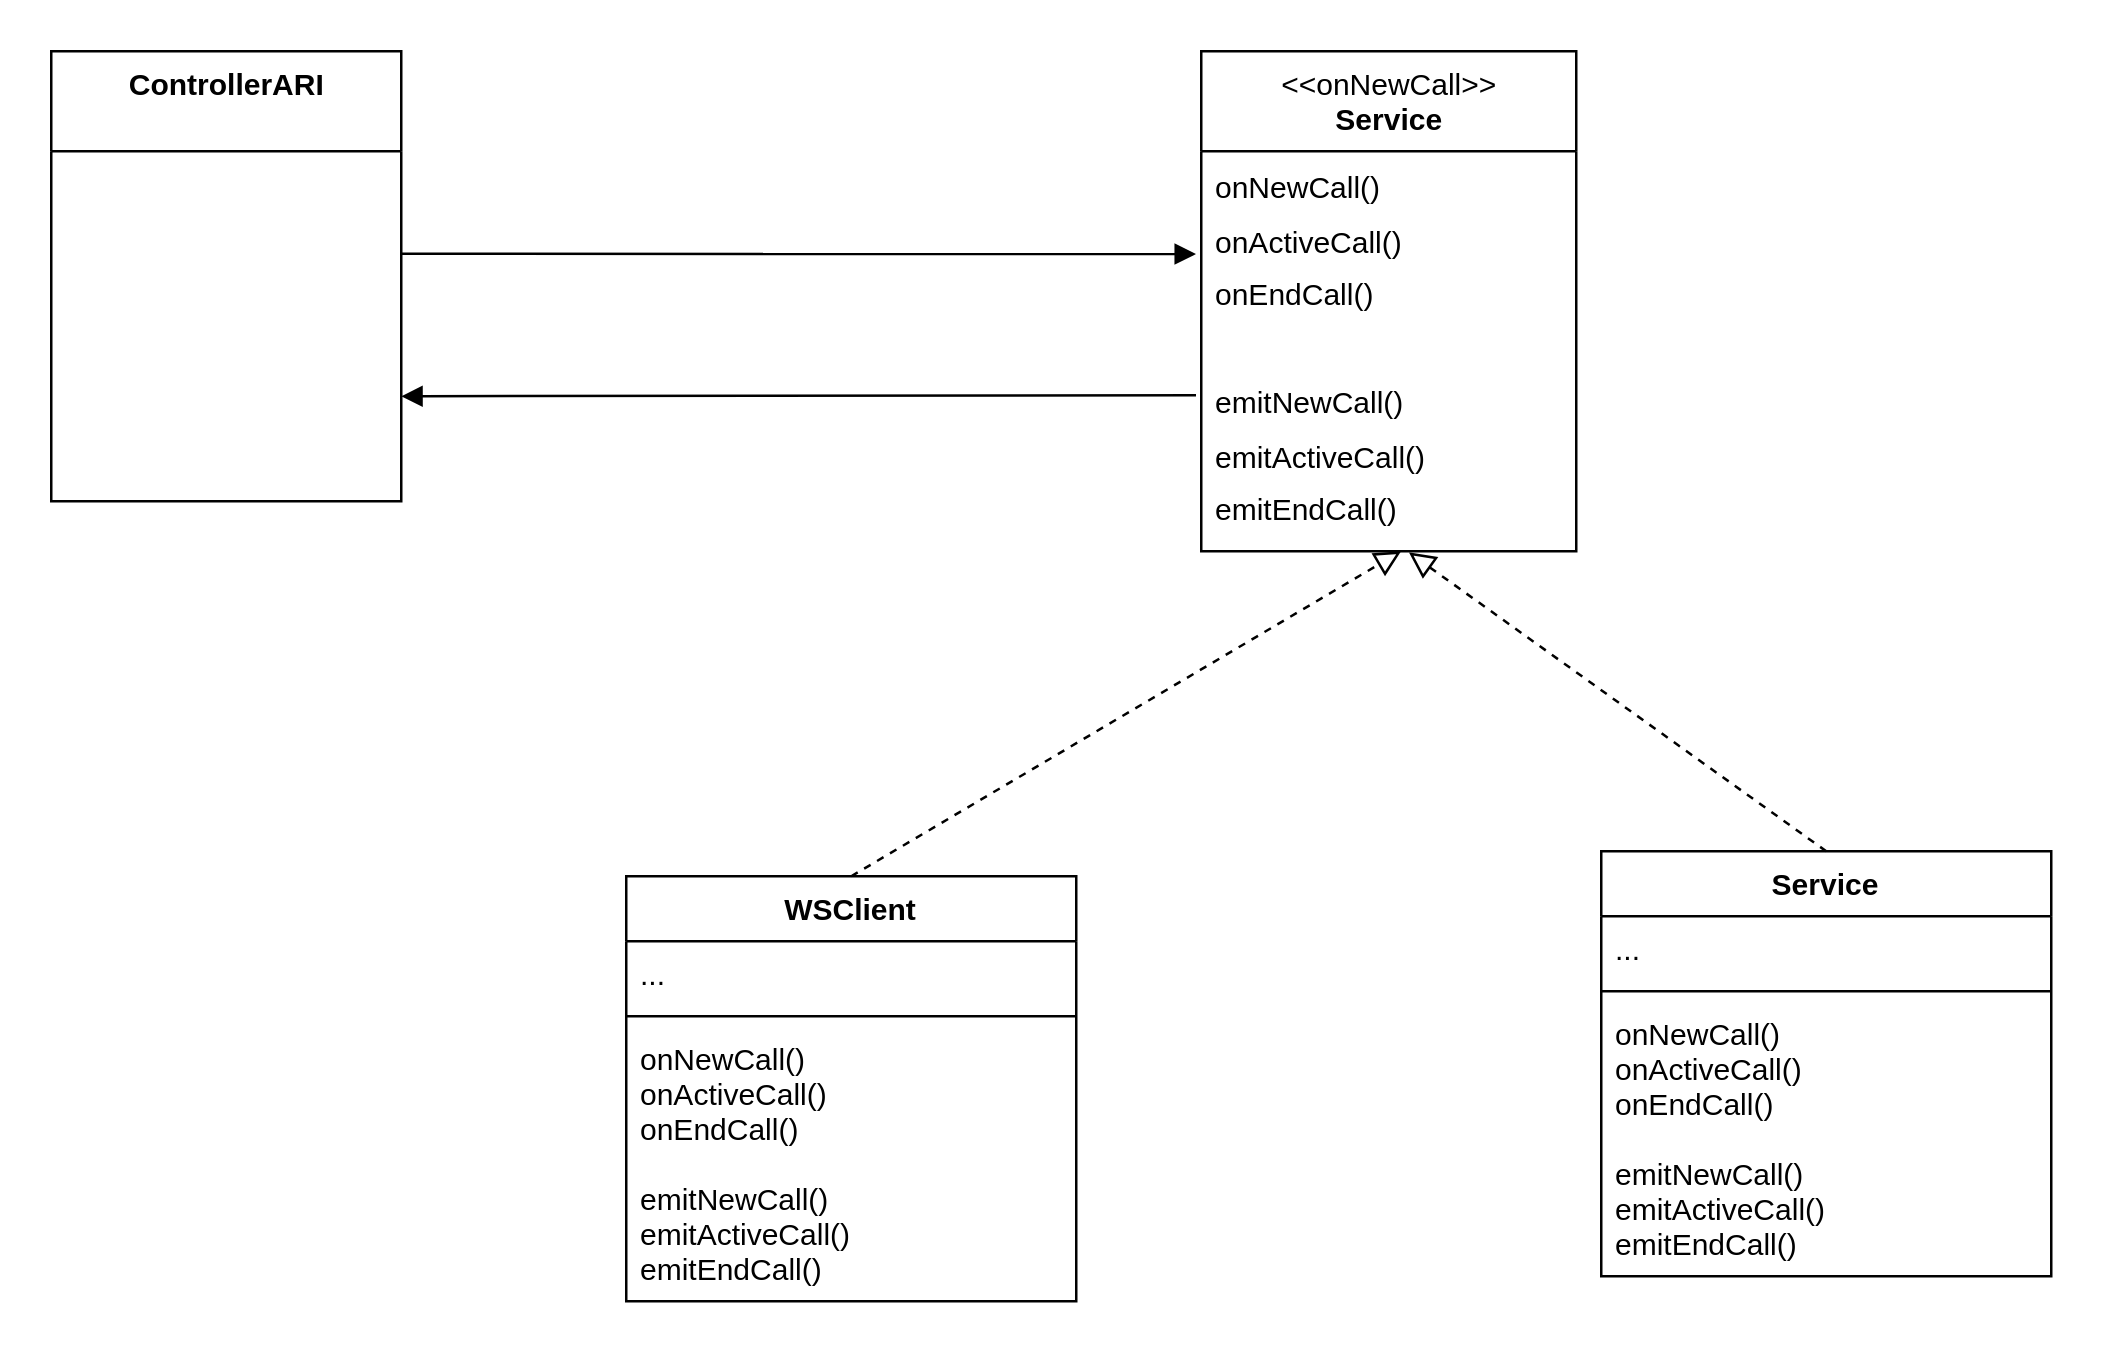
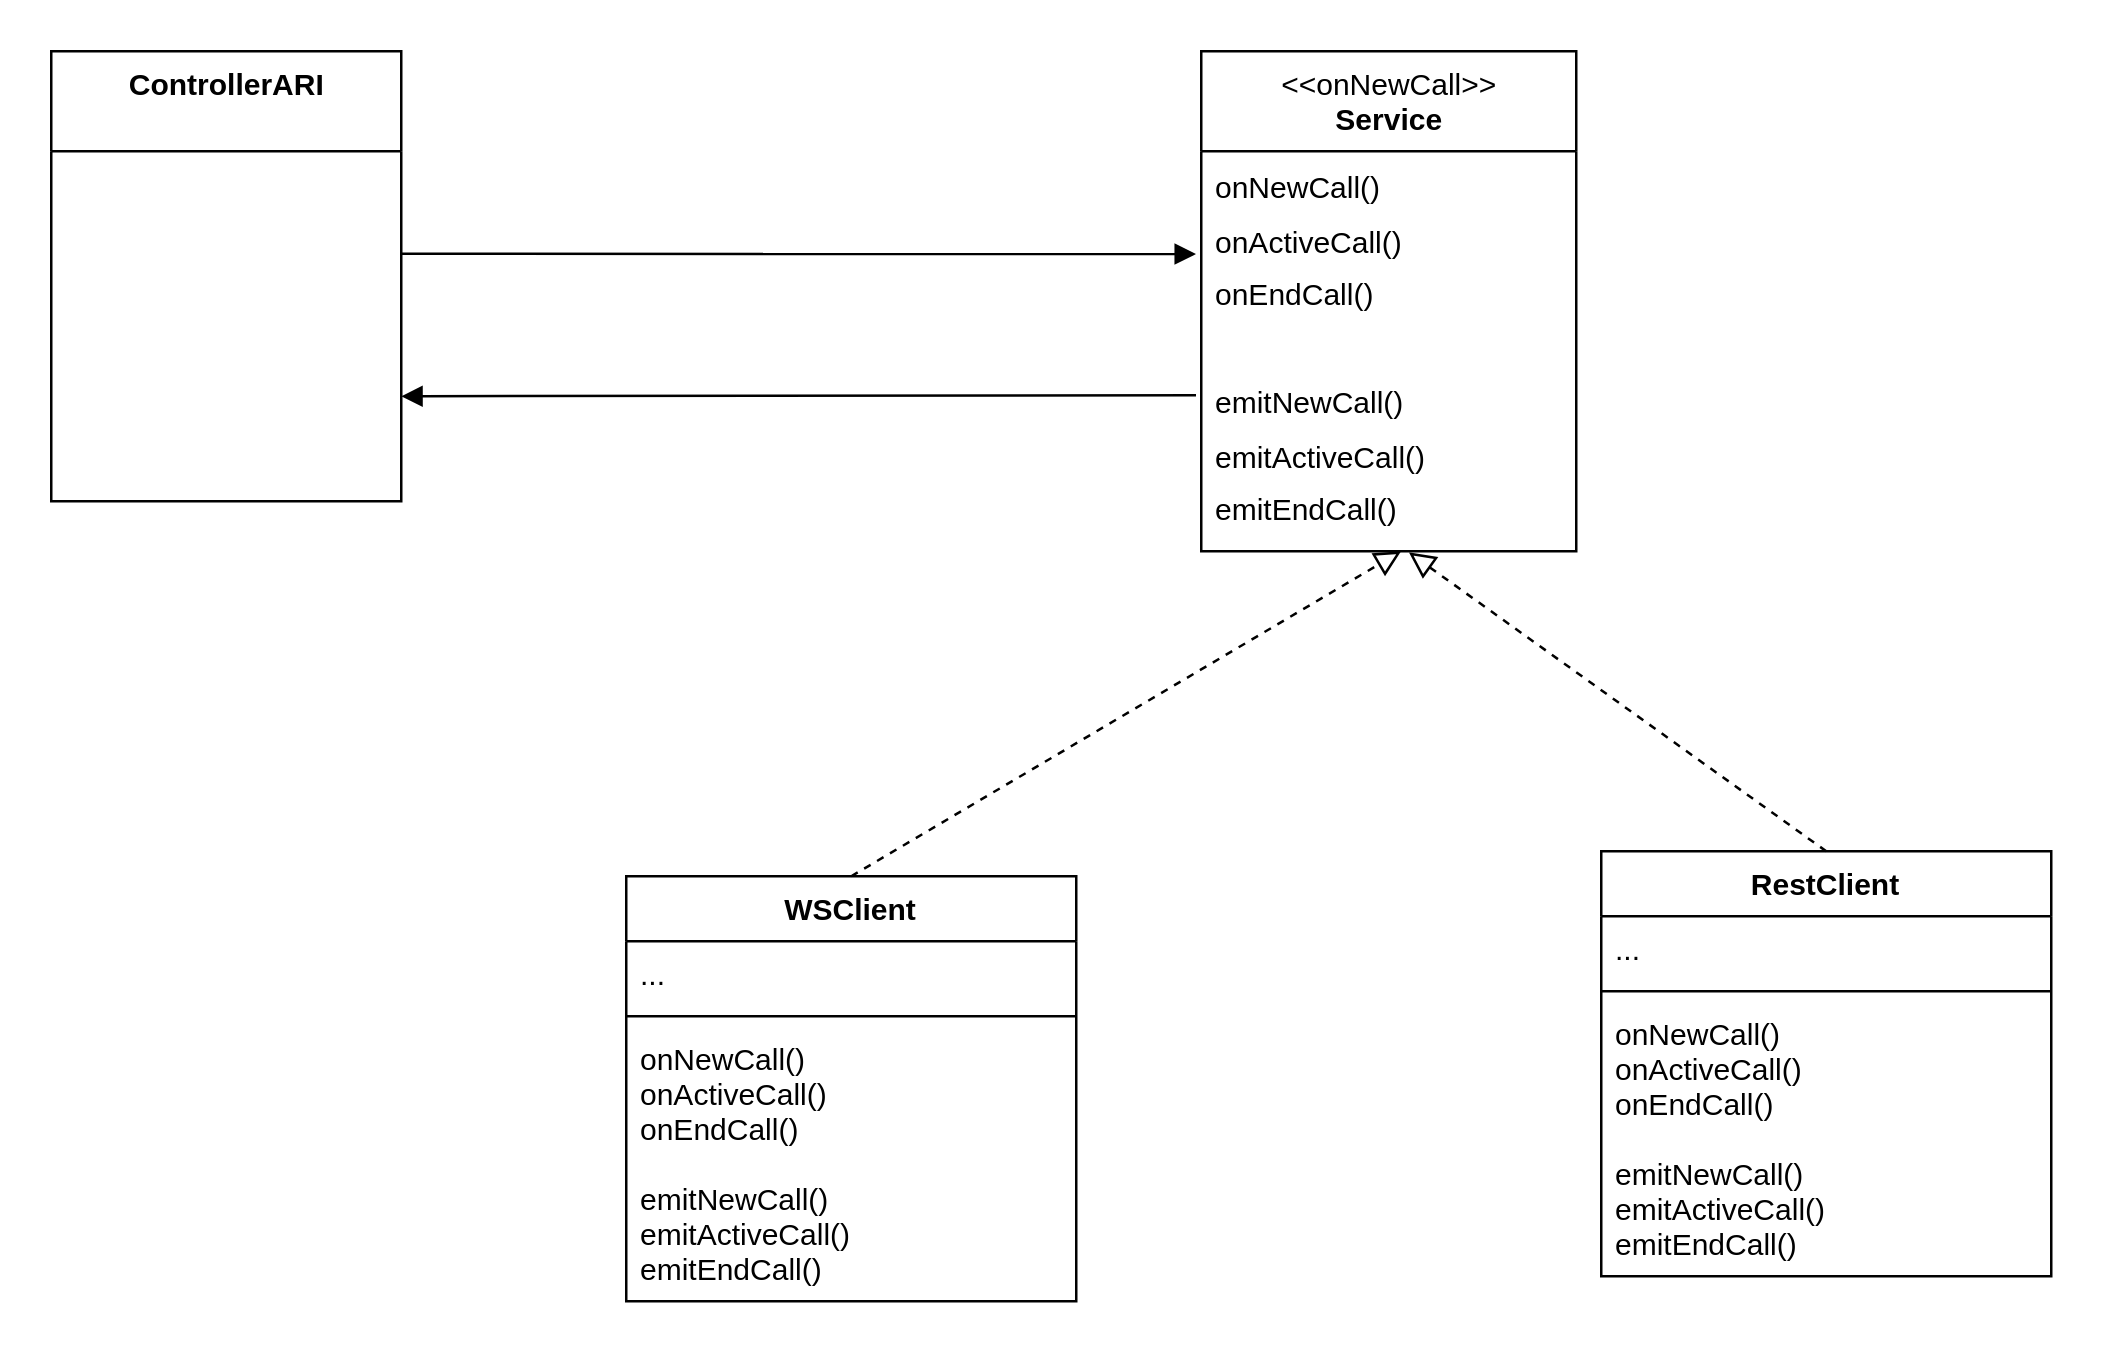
  <mxCell id="0" />
  <mxCell id="1" parent="0" />
  <mxCell id="2" value="&amp;lt;&amp;lt;onNewCall&amp;gt;&amp;gt;&lt;br&gt;&lt;b&gt;Service&lt;/b&gt;" style="swimlane;fontStyle=0;align=center;verticalAlign=top;childLayout=stackLayout;horizontal=1;startSize=40;horizontalStack=0;resizeParent=1;resizeParentMax=0;resizeLast=0;collapsible=0;marginBottom=0;html=1;" vertex="1" parent="1"><mxGeometry x="480" y="20" width="150" height="200" as="geometry" /></mxCell>
  <mxCell id="3" value="&lt;div style=&quot;text-align: justify; line-height: 180%;&quot;&gt;&lt;span style=&quot;background-color: initial;&quot;&gt;&lt;font style=&quot;font-size: 12px;&quot;&gt;onNewCall()&lt;/font&gt;&lt;/span&gt;&lt;/div&gt;&lt;div style=&quot;text-align: justify; line-height: 180%;&quot;&gt;&lt;span style=&quot;background-color: initial;&quot;&gt;&lt;font style=&quot;font-size: 12px;&quot;&gt;onActiveCall()&lt;/font&gt;&lt;/span&gt;&lt;/div&gt;&lt;div style=&quot;text-align: justify; line-height: 180%;&quot;&gt;&lt;span style=&quot;background-color: initial;&quot;&gt;&lt;font style=&quot;font-size: 12px;&quot;&gt;onEndCall()&lt;/font&gt;&lt;/span&gt;&lt;/div&gt;&lt;div style=&quot;text-align: justify; line-height: 180%;&quot;&gt;&lt;span style=&quot;background-color: initial; text-align: left;&quot;&gt;&lt;br&gt;&lt;/span&gt;&lt;/div&gt;&lt;div style=&quot;text-align: justify; line-height: 180%;&quot;&gt;&lt;span style=&quot;background-color: initial; text-align: left;&quot;&gt;emitNewCall()&lt;/span&gt;&lt;br&gt;&lt;/div&gt;&lt;div style=&quot;text-align: justify; line-height: 180%;&quot;&gt;&lt;div style=&quot;border-color: var(--border-color); line-height: 21.6px;&quot;&gt;&lt;span style=&quot;border-color: var(--border-color); background-color: initial;&quot;&gt;emitActiveCall()&lt;/span&gt;&lt;/div&gt;&lt;div style=&quot;border-color: var(--border-color); line-height: 21.6px;&quot;&gt;&lt;span style=&quot;background-color: initial;&quot;&gt;emitEndCall()&lt;/span&gt;&lt;/div&gt;&lt;/div&gt;" style="text;html=1;strokeColor=none;fillColor=none;align=left;verticalAlign=middle;spacingLeft=4;spacingRight=4;overflow=hidden;rotatable=0;points=[[0,0.5],[1,0.5]];portConstraint=eastwest;" vertex="1" parent="2"><mxGeometry y="40" width="150" height="160" as="geometry" /></mxCell>
  <mxCell id="4" value="WSClient" style="swimlane;fontStyle=1;align=center;verticalAlign=top;childLayout=stackLayout;horizontal=1;startSize=26;horizontalStack=0;resizeParent=1;resizeParentMax=0;resizeLast=0;collapsible=1;marginBottom=0;fontSize=12;" vertex="1" parent="1"><mxGeometry x="250" y="350" width="180" height="170" as="geometry"><mxRectangle x="330" y="480" width="90" height="30" as="alternateBounds" /></mxGeometry></mxCell>
  <mxCell id="5" value="..." style="text;strokeColor=none;fillColor=none;align=left;verticalAlign=top;spacingLeft=4;spacingRight=4;overflow=hidden;rotatable=0;points=[[0,0.5],[1,0.5]];portConstraint=eastwest;fontSize=12;" vertex="1" parent="4"><mxGeometry y="26" width="180" height="26" as="geometry" /></mxCell>
  <mxCell id="6" value="" style="line;strokeWidth=1;fillColor=none;align=left;verticalAlign=middle;spacingTop=-1;spacingLeft=3;spacingRight=3;rotatable=0;labelPosition=right;points=[];portConstraint=eastwest;strokeColor=inherit;fontSize=12;" vertex="1" parent="4"><mxGeometry y="52" width="180" height="8" as="geometry" /></mxCell>
  <mxCell id="7" value="onNewCall()&#10;onActiveCall()&#10;onEndCall()&#10;&#10;emitNewCall()&#10;emitActiveCall()&#10;emitEndCall()" style="text;strokeColor=none;fillColor=none;align=left;verticalAlign=top;spacingLeft=4;spacingRight=4;overflow=hidden;rotatable=0;points=[[0,0.5],[1,0.5]];portConstraint=eastwest;fontSize=12;" vertex="1" parent="4"><mxGeometry y="60" width="180" height="110" as="geometry" /></mxCell>
- <mxCell id="8" value="Service" style="swimlane;fontStyle=1;align=center;verticalAlign=top;childLayout=stackLayout;horizontal=1;startSize=26;horizontalStack=0;resizeParent=1;resizeParentMax=0;resizeLast=0;collapsible=1;marginBottom=0;fontSize=12;" vertex="1" parent="1"><mxGeometry x="640" y="340" width="180" height="170" as="geometry"><mxRectangle x="600" y="480" width="100" height="30" as="alternateBounds" /></mxGeometry></mxCell>
+ <mxCell id="8" value="RestClient" style="swimlane;fontStyle=1;align=center;verticalAlign=top;childLayout=stackLayout;horizontal=1;startSize=26;horizontalStack=0;resizeParent=1;resizeParentMax=0;resizeLast=0;collapsible=1;marginBottom=0;fontSize=12;" vertex="1" parent="1"><mxGeometry x="640" y="340" width="180" height="170" as="geometry"><mxRectangle x="600" y="480" width="100" height="30" as="alternateBounds" /></mxGeometry></mxCell>
  <mxCell id="9" value="..." style="text;strokeColor=none;fillColor=none;align=left;verticalAlign=top;spacingLeft=4;spacingRight=4;overflow=hidden;rotatable=0;points=[[0,0.5],[1,0.5]];portConstraint=eastwest;fontSize=12;" vertex="1" parent="8"><mxGeometry y="26" width="180" height="26" as="geometry" /></mxCell>
  <mxCell id="10" value="" style="line;strokeWidth=1;fillColor=none;align=left;verticalAlign=middle;spacingTop=-1;spacingLeft=3;spacingRight=3;rotatable=0;labelPosition=right;points=[];portConstraint=eastwest;strokeColor=inherit;fontSize=12;" vertex="1" parent="8"><mxGeometry y="52" width="180" height="8" as="geometry" /></mxCell>
  <mxCell id="11" value="onNewCall()&#10;onActiveCall()&#10;onEndCall()&#10;&#10;emitNewCall()&#10;emitActiveCall()&#10;emitEndCall()" style="text;strokeColor=none;fillColor=none;align=left;verticalAlign=top;spacingLeft=4;spacingRight=4;overflow=hidden;rotatable=0;points=[[0,0.5],[1,0.5]];portConstraint=eastwest;fontSize=12;" vertex="1" parent="8"><mxGeometry y="60" width="180" height="110" as="geometry" /></mxCell>
  <mxCell id="12" value="" style="endArrow=block;startArrow=none;endFill=0;startFill=0;endSize=8;html=1;verticalAlign=bottom;dashed=1;labelBackgroundColor=none;rounded=0;fontSize=12;exitX=0.5;exitY=0;exitDx=0;exitDy=0;entryX=0.533;entryY=1;entryDx=0;entryDy=0;entryPerimeter=0;" edge="1" parent="1" source="4" target="3"><mxGeometry width="160" relative="1" as="geometry"><mxPoint x="-110" y="310" as="sourcePoint" /><mxPoint x="270" y="240" as="targetPoint" /></mxGeometry></mxCell>
  <mxCell id="13" value="" style="endArrow=block;startArrow=none;endFill=0;startFill=0;endSize=8;html=1;verticalAlign=bottom;dashed=1;labelBackgroundColor=none;rounded=0;fontSize=12;exitX=0.5;exitY=0;exitDx=0;exitDy=0;entryX=0.554;entryY=1.003;entryDx=0;entryDy=0;entryPerimeter=0;" edge="1" parent="1" source="8" target="3"><mxGeometry width="160" relative="1" as="geometry"><mxPoint x="310" y="300" as="sourcePoint" /><mxPoint x="270" y="270" as="targetPoint" /></mxGeometry></mxCell>
  <mxCell id="14" value="&lt;span style=&quot;font-weight: 700;&quot;&gt;ControllerARI&lt;/span&gt;" style="swimlane;fontStyle=0;align=center;verticalAlign=top;childLayout=stackLayout;horizontal=1;startSize=40;horizontalStack=0;resizeParent=1;resizeParentMax=0;resizeLast=0;collapsible=0;marginBottom=0;html=1;fontSize=12;" vertex="1" parent="1"><mxGeometry x="20" y="20" width="140" height="180" as="geometry" /></mxCell>
  <mxCell id="15" value="" style="html=1;verticalAlign=bottom;labelBackgroundColor=none;endArrow=block;endFill=1;rounded=0;fontSize=12;entryX=-0.014;entryY=0.257;entryDx=0;entryDy=0;entryPerimeter=0;" edge="1" parent="1" target="3"><mxGeometry width="160" relative="1" as="geometry"><mxPoint x="160" y="101" as="sourcePoint" /><mxPoint x="340" y="100" as="targetPoint" /></mxGeometry></mxCell>
  <mxCell id="16" value="" style="html=1;verticalAlign=bottom;labelBackgroundColor=none;endArrow=block;endFill=1;rounded=0;fontSize=12;exitX=-0.014;exitY=0.61;exitDx=0;exitDy=0;exitPerimeter=0;" edge="1" parent="1" source="3"><mxGeometry width="160" relative="1" as="geometry"><mxPoint x="290" y="210" as="sourcePoint" /><mxPoint x="160" y="158" as="targetPoint" /></mxGeometry></mxCell>
